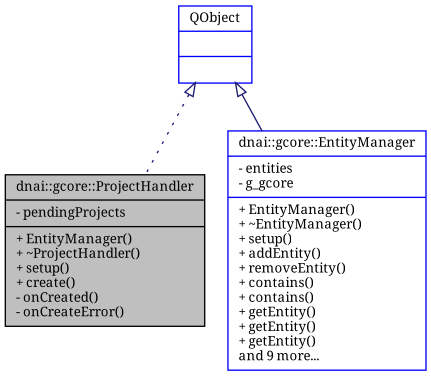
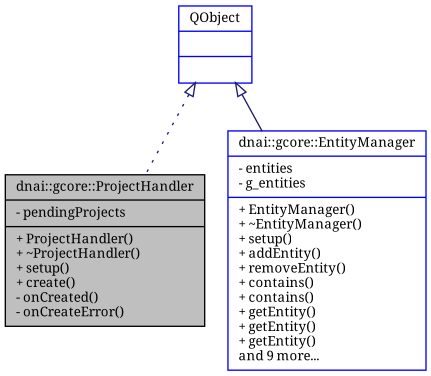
  digraph {
    fontname="Noto Serif"
    node [color=blue fillcolor=white fontname="Noto Serif" fontsize=10 shape=record style=filled]
    edge [arrowtail=onormal color=midnightblue dir=back fontname="Noto Serif" fontsize=10 labelfontname=Helvetica labelfontsize=10]
-   n1 [color=black fillcolor=grey75 fontcolor=black height=0.2 label="{dnai::gcore::ProjectHandler\n|- pendingProjects\l|+ EntityManager()\l+ ~ProjectHandler()\l+ setup()\l+ create()\l- onCreated()\l- onCreateError()\l}" width=0.4]
+   n1 [color=black fillcolor=grey75 fontcolor=black height=0.2 label="{dnai::gcore::ProjectHandler\n|- pendingProjects\l|+ ProjectHandler()\l+ ~ProjectHandler()\l+ setup()\l+ create()\l- onCreated()\l- onCreateError()\l}" width=0.4]
    n2 [height=0.2 label="{QObject\n||}" width=0.4]
-   n3 [height=0.2 label="{dnai::gcore::EntityManager\n|- entities\l- g_gcore\l|+ EntityManager()\l+ ~EntityManager()\l+ setup()\l+ addEntity()\l+ removeEntity()\l+ contains()\l+ contains()\l+ getEntity()\l+ getEntity()\l+ getEntity()\land 9 more...\l}" width=0.4]
+   n3 [height=0.2 label="{dnai::gcore::EntityManager\n|- entities\l- g_entities\l|+ EntityManager()\l+ ~EntityManager()\l+ setup()\l+ addEntity()\l+ removeEntity()\l+ contains()\l+ contains()\l+ getEntity()\l+ getEntity()\l+ getEntity()\land 9 more...\l}" width=0.4]
    n2 -> n1 [style=dotted]
    n2 -> n3 [style=solid]
  }
